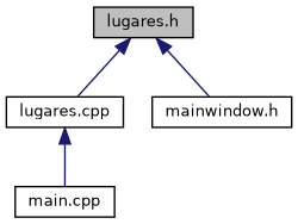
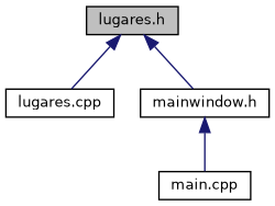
  digraph {
    node [color=black fillcolor=white fontname=Helvetica fontsize=10 shape=record style=filled]
    edge [color=midnightblue dir=back fontname=Helvetica fontsize=10 labelfontname=Helvetica labelfontsize=10 style=solid]
    n1 [fillcolor=grey75 fontcolor=black height=0.2 label="lugares.h" width=0.4]
    n2 [height=0.2 label="lugares.cpp" width=0.4]
    n3 [height=0.2 label="mainwindow.h" width=0.4]
    n4 [height=0.2 label="main.cpp" width=0.4]
    n1 -> n2
    n1 -> n3
-   n2 -> n4
+   n3 -> n4
  }
